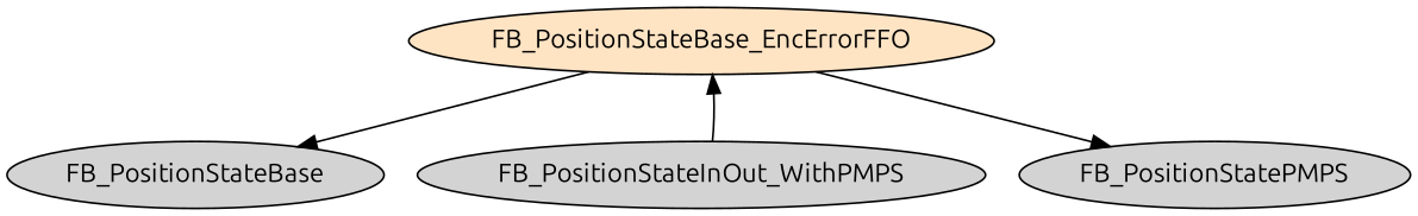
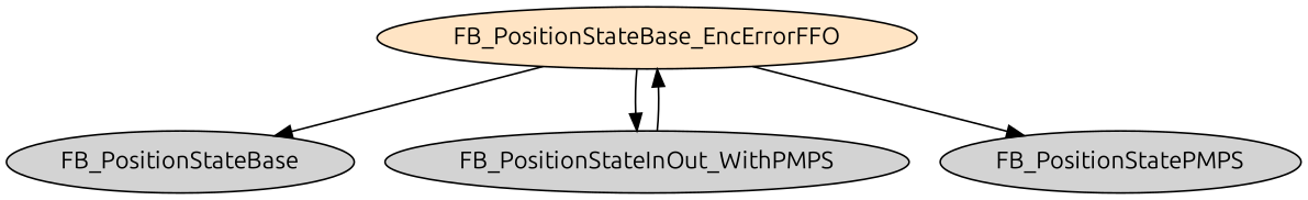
  digraph {
    fontname=Ubuntu
    node [fontname=Ubuntu style=filled]
    edge [fontname=Ubuntu]
    n1 [fillcolor=bisque label=FB_PositionStateBase_EncErrorFFO]
    FB_PositionStateBase
    FB_PositionStateInOut_WithPMPS
    FB_PositionStatePMPS
    n1 -> FB_PositionStateBase
+   n1 -> FB_PositionStateInOut_WithPMPS
    n1 -> FB_PositionStatePMPS
    FB_PositionStateInOut_WithPMPS -> n1
  }
